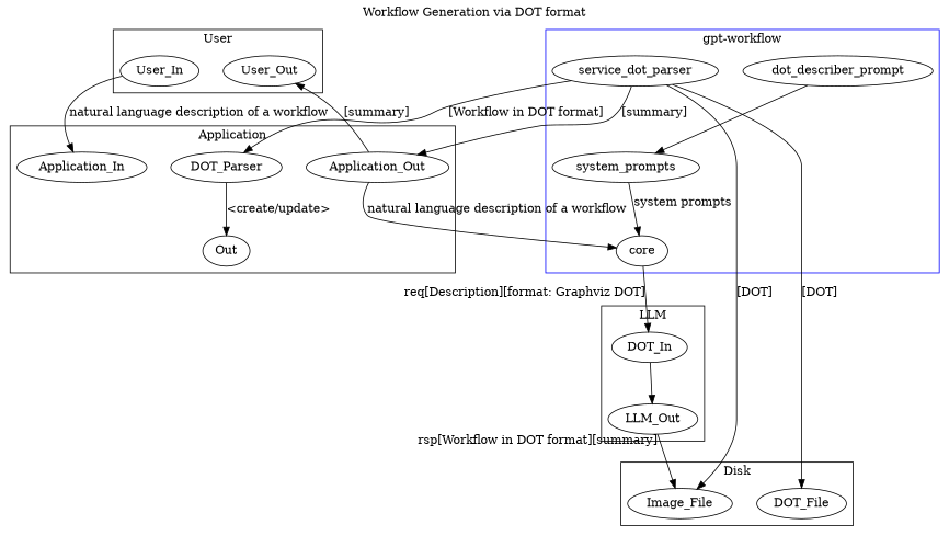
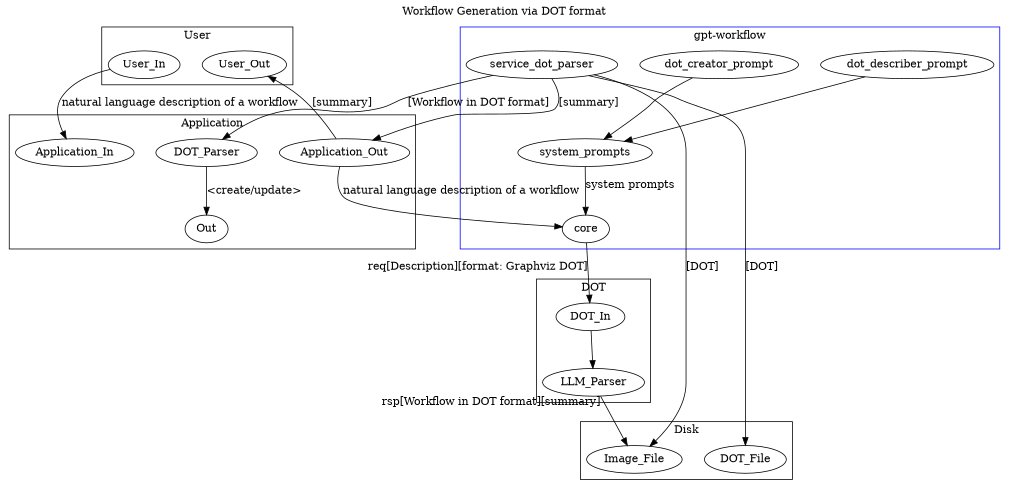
  digraph {
    label="Workflow Generation via DOT format"
    labelloc=t
    nodesep=0.40
    rankdir=TB
    ranksep=0.65
    User_In
    User_Out
    Application_In
    Application_Out
    DOT_Parser
    n6 [label=Out]
    core
    service_dot_parser
    dot_describer_prompt
    system_prompts
+   dot_creator_prompt
    n12 [label=DOT_In]
-   LLM_Out
+   LLM_Out [label=LLM_Parser]
    Image_File
    DOT_File
    subgraph cluster_1 {
      label=User
      User_In
      User_Out
    }
    subgraph cluster_2 {
      label=Application
      Application_In
      Application_Out
      DOT_Parser
      n6
    }
    subgraph cluster_3 {
      color=blue
      label="gpt-workflow"
      core
      service_dot_parser
      dot_describer_prompt
      system_prompts
+     dot_creator_prompt
    }
    subgraph cluster_4 {
-     label=LLM
+     label=DOT
      n12
      LLM_Out
    }
    subgraph cluster_5 {
      label=Disk
      Image_File
      DOT_File
    }
    User_In -> Application_In [label="natural language description of a workflow"]
    Application_Out -> User_Out [label="[summary]"]
    Application_Out -> core [label="natural language description of a workflow"]
    DOT_Parser -> n6 [label="<create/update>"]
    core -> n12 [xlabel="req[Description][format: Graphviz DOT]"]
    service_dot_parser -> Application_Out [label="[summary]"]
    service_dot_parser -> DOT_Parser [label="[Workflow in DOT format]"]
    service_dot_parser -> Image_File [label="[DOT]"]
    service_dot_parser -> DOT_File [label="[DOT]"]
    dot_describer_prompt -> system_prompts
    system_prompts -> core [xlabel="system prompts"]
+   dot_creator_prompt -> system_prompts
    n12 -> LLM_Out
    LLM_Out -> Image_File [taillabel="rsp[Workflow in DOT format][summary]"]
  }
